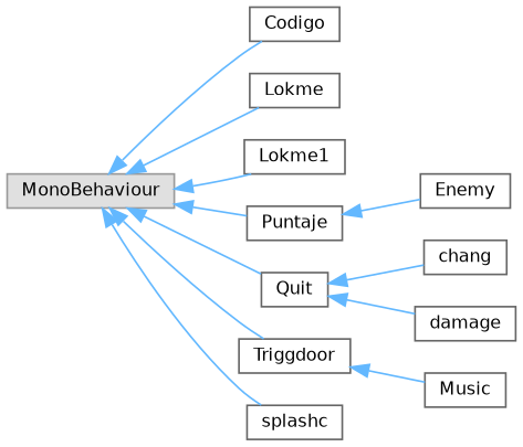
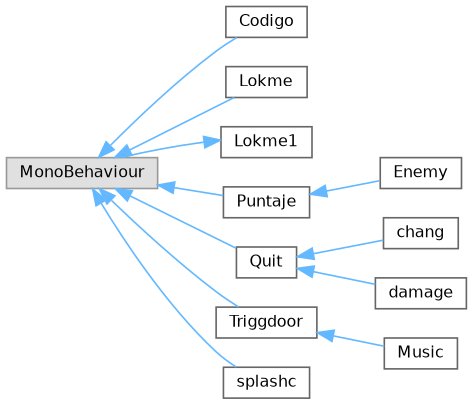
  digraph {
    fontname="DejaVu Sans"
    rankdir=LR
    node [color=grey40 fillcolor=white fontname="DejaVu Sans" fontsize=10 shape=box style=filled]
    edge [color=steelblue1 dir=back fontname="DejaVu Sans" fontsize=10 labelfontname=Helvetica labelfontsize=10 style=solid]
    n1 [color=grey60 fillcolor="#E0E0E0" height=0.2 label=MonoBehaviour width=0.4]
    n2 [height=0.2 label=Codigo width=0.4]
    n3 [height=0.2 label=Lokme width=0.4]
    n4 [height=0.2 label=Lokme1 width=0.4]
    n5 [height=0.2 label=Puntaje width=0.4]
    n6 [height=0.2 label=Quit width=0.4]
    n7 [height=0.2 label=Triggdoor width=0.4]
    n8 [height=0.2 label=splashc width=0.4]
    n9 [height=0.2 label=Enemy width=0.4]
    n10 [height=0.2 label=Music width=0.4]
    n11 [height=0.2 label=chang width=0.4]
    n12 [height=0.2 label=damage width=0.4]
    n1 -> n2
    n1 -> n3
-   n1 -> n4
+   n4 -> n1
    n1 -> n5
    n1 -> n6
    n1 -> n7
    n1 -> n8
    n5 -> n9
    n6 -> n11
    n6 -> n12
    n7 -> n10
  }
